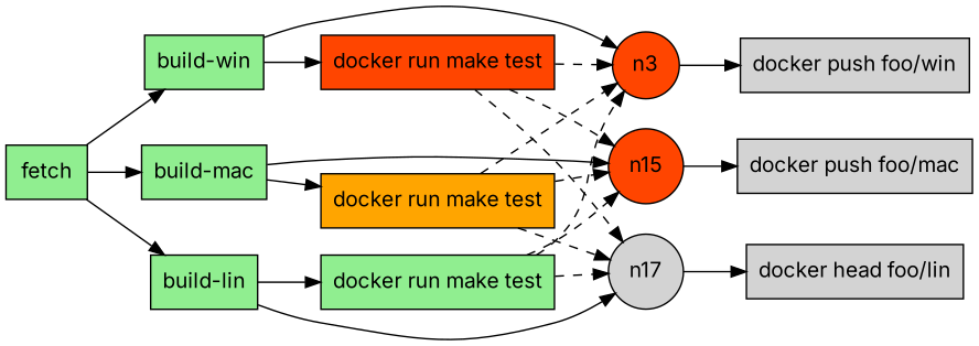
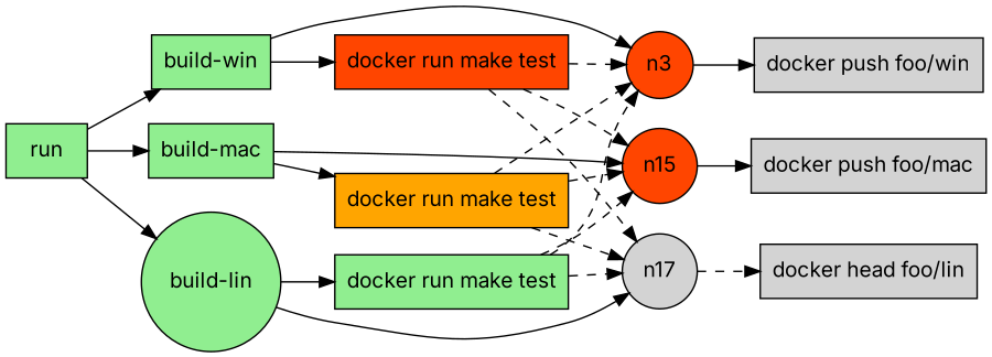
  digraph {
    fontname=Inter
    rankdir=LR
    node [fillcolor="#90ee90" fontname=Inter shape=box style=filled]
    edge [fontname=Inter]
-   n8 [label=fetch]
+   n8 [label=run]
    n7 [label="build-win"]
    n11 [label="build-mac"]
-   n13 [label="build-lin"]
+   n13 [label="build-lin" shape=circle]
    n6 [fillcolor="#ff4500" label="docker run make test"]
    n3 [fillcolor="#ff4500" shape=circle]
    n15 [fillcolor="#ff4500" shape=circle]
    n10 [fillcolor="#ffa500" label="docker run make test"]
    n17 [fillcolor="#d3d3d3" shape=circle]
    n12 [label="docker run make test"]
    n2 [fillcolor="#d3d3d3" label="docker push foo/win"]
    n14 [fillcolor="#d3d3d3" label="docker push foo/mac"]
    n16 [fillcolor="#d3d3d3" label="docker head foo/lin"]
    n8 -> n7
    n8 -> n11
    n8 -> n13
    n7 -> n6
    n7 -> n3
    n11 -> n15
    n11 -> n10
    n13 -> n17
    n13 -> n12
    n6 -> n3 [style=dashed]
    n6 -> n15 [style=dashed]
    n6 -> n17 [style=dashed]
    n3 -> n2
    n15 -> n14
    n10 -> n3 [style=dashed]
    n10 -> n15 [style=dashed]
    n10 -> n17 [style=dashed]
-   n17 -> n16
+   n17 -> n16 [style=dashed]
    n12 -> n3 [style=dashed]
    n12 -> n15 [style=dashed]
    n12 -> n17 [style=dashed]
  }
